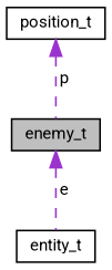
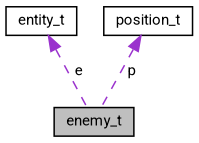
  digraph {
    fontname=Roboto
    node [color=black fillcolor=white fontname=Roboto fontsize=10 shape=record style=filled]
    edge [color=darkorchid3 dir=back fontname=Roboto fontsize=10 labelfontname=Helvetica labelfontsize=10 style=dashed]
    n1 [fillcolor=grey75 fontcolor=black height=0.2 label=enemy_t width=0.4]
    n2 [height=0.2 label=entity_t width=0.4]
    n3 [height=0.2 label=position_t width=0.4]
-   n1 -> n2 [label=" e"]
+   n2 -> n1 [label=" e"]
    n3 -> n1 [label=" p"]
  }
